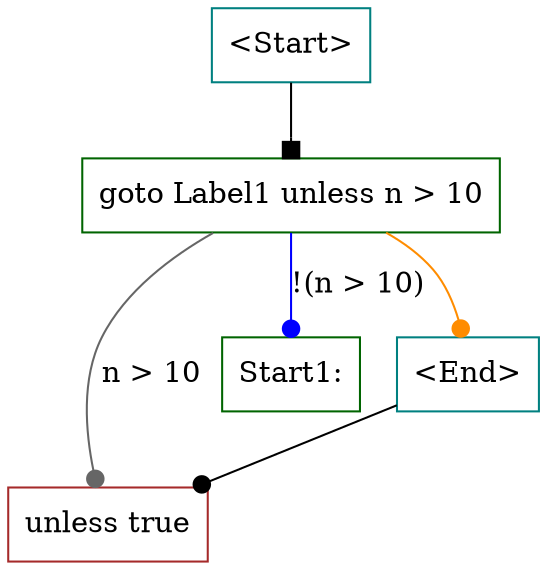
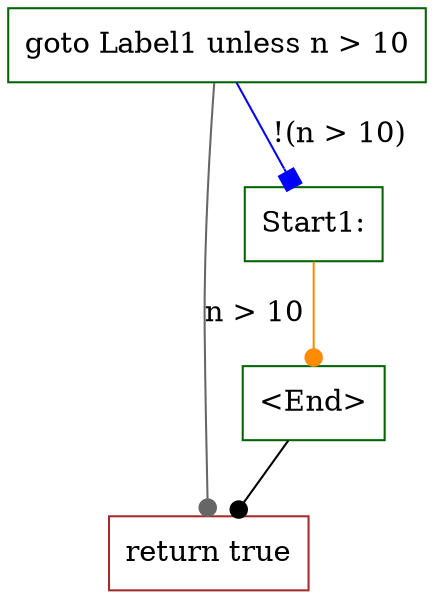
  digraph {
    node [color=teal shape=box]
    edge [arrowhead=dot color=black]
-   n1 [label="<Start>"]
    n2 [color=darkgreen label="goto Label1 unless n > 10"]
-   n3 [color=brown label="unless true"]
+   n3 [color=brown label="return true"]
    n4 [color=darkgreen label="Start1:"]
-   n5 [label="<End>"]
-   n1 -> n2 [arrowhead=box]
+   n5 [color=darkgreen label="<End>"]
    n2 -> n3 [color=gray40 label="n > 10"]
-   n2 -> n4 [color=blue label="!(n > 10)"]
-   n2 -> n5 [color=darkorange]
+   n2 -> n4 [arrowhead=box color=blue label="!(n > 10)"]
+   n4 -> n5 [color=darkorange]
    n5 -> n3
  }
